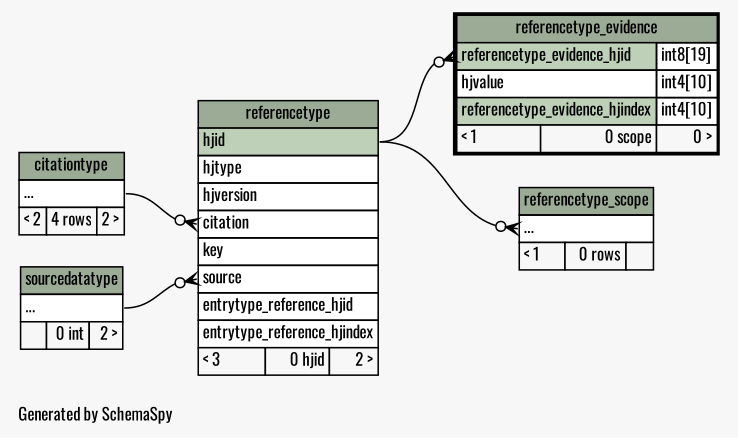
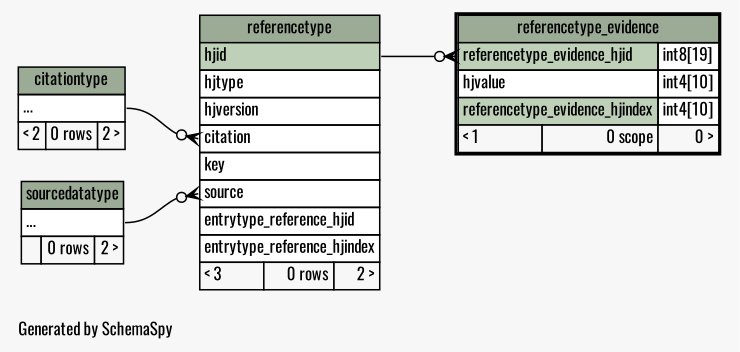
  digraph {
    bgcolor="#f7f7f7"
    fontname=Oswald
    fontsize=11
    label="\nGenerated by SchemaSpy"
    labeljust=l
    nodesep=0.18
    rankdir=RL
    ranksep=0.46
    node [fontname=Oswald fontsize=11 shape=plaintext]
    edge [arrowhead=none arrowsize=0.8 arrowtail=crowodot dir=back fontname=Oswald headport="elipses:e"]
-   n1 [label=<     <TABLE BORDER="0" CELLBORDER="1" CELLSPACING="0" BGCOLOR="#ffffff">       <TR><TD COLSPAN="3" BGCOLOR="#9bab96" ALIGN="CENTER">referencetype</TD></TR>       <TR><TD PORT="hjid" COLSPAN="3" BGCOLOR="#bed1b8" ALIGN="LEFT">hjid</TD></TR>       <TR><TD PORT="hjtype" COLSPAN="3" ALIGN="LEFT">hjtype</TD></TR>       <TR><TD PORT="hjversion" COLSPAN="3" ALIGN="LEFT">hjversion</TD></TR>       <TR><TD PORT="citation" COLSPAN="3" ALIGN="LEFT">citation</TD></TR>       <TR><TD PORT="key" COLSPAN="3" ALIGN="LEFT">key</TD></TR>       <TR><TD PORT="source" COLSPAN="3" ALIGN="LEFT">source</TD></TR>       <TR><TD PORT="entrytype_reference_hjid" COLSPAN="3" ALIGN="LEFT">entrytype_reference_hjid</TD></TR>       <TR><TD PORT="entrytype_reference_hjindex" COLSPAN="3" ALIGN="LEFT">entrytype_reference_hjindex</TD></TR>       <TR><TD ALIGN="LEFT" BGCOLOR="#f7f7f7">&lt; 3</TD><TD ALIGN="RIGHT" BGCOLOR="#f7f7f7">0 hjid</TD><TD ALIGN="RIGHT" BGCOLOR="#f7f7f7">2 &gt;</TD></TR>     </TABLE>>]
-   n2 [label=<     <TABLE BORDER="0" CELLBORDER="1" CELLSPACING="0" BGCOLOR="#ffffff">       <TR><TD COLSPAN="3" BGCOLOR="#9bab96" ALIGN="CENTER">citationtype</TD></TR>       <TR><TD PORT="elipses" COLSPAN="3" ALIGN="LEFT">...</TD></TR>       <TR><TD ALIGN="LEFT" BGCOLOR="#f7f7f7">&lt; 2</TD><TD ALIGN="RIGHT" BGCOLOR="#f7f7f7">4 rows</TD><TD ALIGN="RIGHT" BGCOLOR="#f7f7f7">2 &gt;</TD></TR>     </TABLE>>]
-   n3 [label=<     <TABLE BORDER="0" CELLBORDER="1" CELLSPACING="0" BGCOLOR="#ffffff">       <TR><TD COLSPAN="3" BGCOLOR="#9bab96" ALIGN="CENTER">sourcedatatype</TD></TR>       <TR><TD PORT="elipses" COLSPAN="3" ALIGN="LEFT">...</TD></TR>       <TR><TD ALIGN="LEFT" BGCOLOR="#f7f7f7">  </TD><TD ALIGN="RIGHT" BGCOLOR="#f7f7f7">0 int</TD><TD ALIGN="RIGHT" BGCOLOR="#f7f7f7">2 &gt;</TD></TR>     </TABLE>>]
+   n1 [label=<     <TABLE BORDER="0" CELLBORDER="1" CELLSPACING="0" BGCOLOR="#ffffff">       <TR><TD COLSPAN="3" BGCOLOR="#9bab96" ALIGN="CENTER">referencetype</TD></TR>       <TR><TD PORT="hjid" COLSPAN="3" BGCOLOR="#bed1b8" ALIGN="LEFT">hjid</TD></TR>       <TR><TD PORT="hjtype" COLSPAN="3" ALIGN="LEFT">hjtype</TD></TR>       <TR><TD PORT="hjversion" COLSPAN="3" ALIGN="LEFT">hjversion</TD></TR>       <TR><TD PORT="citation" COLSPAN="3" ALIGN="LEFT">citation</TD></TR>       <TR><TD PORT="key" COLSPAN="3" ALIGN="LEFT">key</TD></TR>       <TR><TD PORT="source" COLSPAN="3" ALIGN="LEFT">source</TD></TR>       <TR><TD PORT="entrytype_reference_hjid" COLSPAN="3" ALIGN="LEFT">entrytype_reference_hjid</TD></TR>       <TR><TD PORT="entrytype_reference_hjindex" COLSPAN="3" ALIGN="LEFT">entrytype_reference_hjindex</TD></TR>       <TR><TD ALIGN="LEFT" BGCOLOR="#f7f7f7">&lt; 3</TD><TD ALIGN="RIGHT" BGCOLOR="#f7f7f7">0 rows</TD><TD ALIGN="RIGHT" BGCOLOR="#f7f7f7">2 &gt;</TD></TR>     </TABLE>>]
+   n2 [label=<     <TABLE BORDER="0" CELLBORDER="1" CELLSPACING="0" BGCOLOR="#ffffff">       <TR><TD COLSPAN="3" BGCOLOR="#9bab96" ALIGN="CENTER">citationtype</TD></TR>       <TR><TD PORT="elipses" COLSPAN="3" ALIGN="LEFT">...</TD></TR>       <TR><TD ALIGN="LEFT" BGCOLOR="#f7f7f7">&lt; 2</TD><TD ALIGN="RIGHT" BGCOLOR="#f7f7f7">0 rows</TD><TD ALIGN="RIGHT" BGCOLOR="#f7f7f7">2 &gt;</TD></TR>     </TABLE>>]
+   n3 [label=<     <TABLE BORDER="0" CELLBORDER="1" CELLSPACING="0" BGCOLOR="#ffffff">       <TR><TD COLSPAN="3" BGCOLOR="#9bab96" ALIGN="CENTER">sourcedatatype</TD></TR>       <TR><TD PORT="elipses" COLSPAN="3" ALIGN="LEFT">...</TD></TR>       <TR><TD ALIGN="LEFT" BGCOLOR="#f7f7f7">  </TD><TD ALIGN="RIGHT" BGCOLOR="#f7f7f7">0 rows</TD><TD ALIGN="RIGHT" BGCOLOR="#f7f7f7">2 &gt;</TD></TR>     </TABLE>>]
    n4 [label=<     <TABLE BORDER="2" CELLBORDER="1" CELLSPACING="0" BGCOLOR="#ffffff">       <TR><TD COLSPAN="3" BGCOLOR="#9bab96" ALIGN="CENTER">referencetype_evidence</TD></TR>       <TR><TD PORT="referencetype_evidence_hjid" COLSPAN="2" BGCOLOR="#bed1b8" ALIGN="LEFT">referencetype_evidence_hjid</TD><TD PORT="referencetype_evidence_hjid.type" ALIGN="LEFT">int8[19]</TD></TR>       <TR><TD PORT="hjvalue" COLSPAN="2" ALIGN="LEFT">hjvalue</TD><TD PORT="hjvalue.type" ALIGN="LEFT">int4[10]</TD></TR>       <TR><TD PORT="referencetype_evidence_hjindex" COLSPAN="2" BGCOLOR="#bed1b8" ALIGN="LEFT">referencetype_evidence_hjindex</TD><TD PORT="referencetype_evidence_hjindex.type" ALIGN="LEFT">int4[10]</TD></TR>       <TR><TD ALIGN="LEFT" BGCOLOR="#f7f7f7">&lt; 1</TD><TD ALIGN="RIGHT" BGCOLOR="#f7f7f7">0 scope</TD><TD ALIGN="RIGHT" BGCOLOR="#f7f7f7">0 &gt;</TD></TR>     </TABLE>>]
-   n5 [label=<     <TABLE BORDER="0" CELLBORDER="1" CELLSPACING="0" BGCOLOR="#ffffff">       <TR><TD COLSPAN="3" BGCOLOR="#9bab96" ALIGN="CENTER">referencetype_scope</TD></TR>       <TR><TD PORT="elipses" COLSPAN="3" ALIGN="LEFT">...</TD></TR>       <TR><TD ALIGN="LEFT" BGCOLOR="#f7f7f7">&lt; 1</TD><TD ALIGN="RIGHT" BGCOLOR="#f7f7f7">0 rows</TD><TD ALIGN="RIGHT" BGCOLOR="#f7f7f7">  </TD></TR>     </TABLE>>]
    n1 -> n2 [tailport="citation:w"]
    n1 -> n3 [tailport="source:w"]
    n4 -> n1 [headport="hjid:e" tailport="referencetype_evidence_hjid:w"]
-   n5 -> n1 [headport="hjid:e" tailport="elipses:w"]
  }
